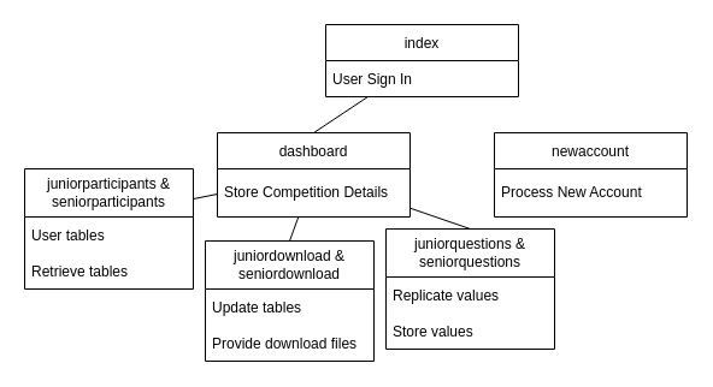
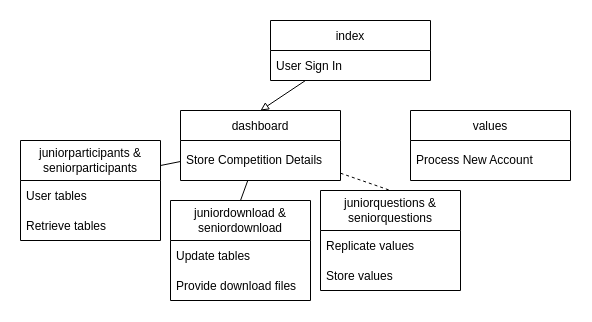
  <mxCell id="0" />
  <mxCell id="1" parent="0" />
- <mxCell id="2" style="edgeStyle=none;rounded=0;orthogonalLoop=1;jettySize=auto;html=1;entryX=0.5;entryY=0;entryDx=0;entryDy=0;endArrow=none;endFill=0;" edge="1" parent="1" source="3" target="10"><mxGeometry relative="1" as="geometry" /></mxCell>
+ <mxCell id="2" style="edgeStyle=none;rounded=0;orthogonalLoop=1;jettySize=auto;html=1;entryX=0.5;entryY=0;entryDx=0;entryDy=0;endArrow=block;endFill=0;" edge="1" parent="1" source="3" target="10"><mxGeometry relative="1" as="geometry" /></mxCell>
  <mxCell id="3" value="index" style="swimlane;fontStyle=0;childLayout=stackLayout;horizontal=1;startSize=30;horizontalStack=0;resizeParent=1;resizeParentMax=0;resizeLast=0;collapsible=1;marginBottom=0;" vertex="1" parent="1"><mxGeometry x="270" y="20" width="160" height="60" as="geometry" /></mxCell>
  <mxCell id="4" value="User Sign In" style="text;strokeColor=none;fillColor=none;align=left;verticalAlign=middle;spacingLeft=4;spacingRight=4;overflow=hidden;points=[[0,0.5],[1,0.5]];portConstraint=eastwest;rotatable=0;" vertex="1" parent="3"><mxGeometry y="30" width="160" height="30" as="geometry" /></mxCell>
- <mxCell id="5" value="newaccount" style="swimlane;fontStyle=0;childLayout=stackLayout;horizontal=1;startSize=30;horizontalStack=0;resizeParent=1;resizeParentMax=0;resizeLast=0;collapsible=1;marginBottom=0;" vertex="1" parent="1"><mxGeometry x="410" y="110" width="160" height="70" as="geometry" /></mxCell>
+ <mxCell id="5" value="values" style="swimlane;fontStyle=0;childLayout=stackLayout;horizontal=1;startSize=30;horizontalStack=0;resizeParent=1;resizeParentMax=0;resizeLast=0;collapsible=1;marginBottom=0;" vertex="1" parent="1"><mxGeometry x="410" y="110" width="160" height="70" as="geometry" /></mxCell>
  <mxCell id="6" value="Process New Account" style="text;strokeColor=none;fillColor=none;align=left;verticalAlign=middle;spacingLeft=4;spacingRight=4;overflow=hidden;points=[[0,0.5],[1,0.5]];portConstraint=eastwest;rotatable=0;whiteSpace=wrap;" vertex="1" parent="5"><mxGeometry y="30" width="160" height="40" as="geometry" /></mxCell>
- <mxCell id="7" style="edgeStyle=none;rounded=0;orthogonalLoop=1;jettySize=auto;html=1;entryX=0.5;entryY=0;entryDx=0;entryDy=0;endArrow=none;endFill=0;" edge="1" parent="1" source="10" target="12"><mxGeometry relative="1" as="geometry" /></mxCell>
+ <mxCell id="7" style="edgeStyle=none;rounded=0;orthogonalLoop=1;jettySize=auto;html=1;entryX=0.5;entryY=0;entryDx=0;entryDy=0;endArrow=none;endFill=0;dashed=1;" edge="1" parent="1" source="10" target="12"><mxGeometry relative="1" as="geometry" /></mxCell>
  <mxCell id="8" style="edgeStyle=none;rounded=0;orthogonalLoop=1;jettySize=auto;html=1;entryX=0.5;entryY=0;entryDx=0;entryDy=0;endArrow=none;endFill=0;" edge="1" parent="1" source="10" target="15"><mxGeometry relative="1" as="geometry" /></mxCell>
  <mxCell id="9" style="edgeStyle=none;rounded=0;orthogonalLoop=1;jettySize=auto;html=1;entryX=1;entryY=0.25;entryDx=0;entryDy=0;endArrow=none;endFill=0;" edge="1" parent="1" source="10" target="18"><mxGeometry relative="1" as="geometry" /></mxCell>
  <mxCell id="10" value="dashboard" style="swimlane;fontStyle=0;childLayout=stackLayout;horizontal=1;startSize=30;horizontalStack=0;resizeParent=1;resizeParentMax=0;resizeLast=0;collapsible=1;marginBottom=0;" vertex="1" parent="1"><mxGeometry x="180" y="110" width="160" height="70" as="geometry" /></mxCell>
  <mxCell id="11" value="Store Competition Details" style="text;strokeColor=none;fillColor=none;align=left;verticalAlign=middle;spacingLeft=4;spacingRight=4;overflow=hidden;points=[[0,0.5],[1,0.5]];portConstraint=eastwest;rotatable=0;whiteSpace=wrap;" vertex="1" parent="10"><mxGeometry y="30" width="160" height="40" as="geometry" /></mxCell>
  <mxCell id="12" value="juniorquestions &amp; seniorquestions" style="swimlane;fontStyle=0;childLayout=stackLayout;horizontal=1;startSize=40;horizontalStack=0;resizeParent=1;resizeParentMax=0;resizeLast=0;collapsible=1;marginBottom=0;whiteSpace=wrap;" vertex="1" parent="1"><mxGeometry x="320" y="190" width="140" height="100" as="geometry" /></mxCell>
  <mxCell id="13" value="Replicate values" style="text;strokeColor=none;fillColor=none;align=left;verticalAlign=middle;spacingLeft=4;spacingRight=4;overflow=hidden;points=[[0,0.5],[1,0.5]];portConstraint=eastwest;rotatable=0;" vertex="1" parent="12"><mxGeometry y="40" width="140" height="30" as="geometry" /></mxCell>
  <mxCell id="14" value="Store values" style="text;strokeColor=none;fillColor=none;align=left;verticalAlign=middle;spacingLeft=4;spacingRight=4;overflow=hidden;points=[[0,0.5],[1,0.5]];portConstraint=eastwest;rotatable=0;" vertex="1" parent="12"><mxGeometry y="70" width="140" height="30" as="geometry" /></mxCell>
  <mxCell id="15" value="juniordownload &amp; seniordownload" style="swimlane;fontStyle=0;childLayout=stackLayout;horizontal=1;startSize=40;horizontalStack=0;resizeParent=1;resizeParentMax=0;resizeLast=0;collapsible=1;marginBottom=0;whiteSpace=wrap;" vertex="1" parent="1"><mxGeometry x="170" y="200" width="140" height="100" as="geometry" /></mxCell>
  <mxCell id="16" value="Update tables" style="text;strokeColor=none;fillColor=none;align=left;verticalAlign=middle;spacingLeft=4;spacingRight=4;overflow=hidden;points=[[0,0.5],[1,0.5]];portConstraint=eastwest;rotatable=0;" vertex="1" parent="15"><mxGeometry y="40" width="140" height="30" as="geometry" /></mxCell>
  <mxCell id="17" value="Provide download files" style="text;strokeColor=none;fillColor=none;align=left;verticalAlign=middle;spacingLeft=4;spacingRight=4;overflow=hidden;points=[[0,0.5],[1,0.5]];portConstraint=eastwest;rotatable=0;" vertex="1" parent="15"><mxGeometry y="70" width="140" height="30" as="geometry" /></mxCell>
  <mxCell id="18" value="juniorparticipants &amp; seniorparticipants" style="swimlane;fontStyle=0;childLayout=stackLayout;horizontal=1;startSize=40;horizontalStack=0;resizeParent=1;resizeParentMax=0;resizeLast=0;collapsible=1;marginBottom=0;whiteSpace=wrap;" vertex="1" parent="1"><mxGeometry x="20" y="140" width="140" height="100" as="geometry" /></mxCell>
  <mxCell id="19" value="User tables" style="text;strokeColor=none;fillColor=none;align=left;verticalAlign=middle;spacingLeft=4;spacingRight=4;overflow=hidden;points=[[0,0.5],[1,0.5]];portConstraint=eastwest;rotatable=0;" vertex="1" parent="18"><mxGeometry y="40" width="140" height="30" as="geometry" /></mxCell>
  <mxCell id="20" value="Retrieve tables" style="text;strokeColor=none;fillColor=none;align=left;verticalAlign=middle;spacingLeft=4;spacingRight=4;overflow=hidden;points=[[0,0.5],[1,0.5]];portConstraint=eastwest;rotatable=0;" vertex="1" parent="18"><mxGeometry y="70" width="140" height="30" as="geometry" /></mxCell>
